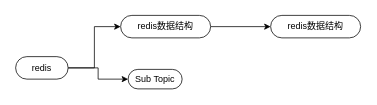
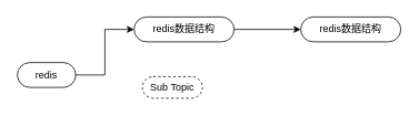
  <mxCell id="0" />
  <mxCell id="1" parent="0" />
  <mxCell id="2" value="" style="edgeStyle=orthogonalEdgeStyle;rounded=0;orthogonalLoop=1;jettySize=auto;html=1;entryX=0;entryY=0.5;entryDx=0;entryDy=0;" edge="1" parent="1" source="4" target="6"><mxGeometry relative="1" as="geometry" /></mxCell>
- <mxCell id="3" style="edgeStyle=orthogonalEdgeStyle;rounded=0;orthogonalLoop=1;jettySize=auto;html=1;exitX=1;exitY=0.5;exitDx=0;exitDy=0;entryX=0;entryY=0.5;entryDx=0;entryDy=0;" edge="1" parent="1" source="4" target="7"><mxGeometry relative="1" as="geometry" /></mxCell>
  <mxCell id="4" value="redis" style="whiteSpace=wrap;html=1;rounded=1;arcSize=50;align=center;verticalAlign=middle;strokeWidth=1;autosize=1;spacing=4;treeFolding=1;treeMoving=1;newEdgeStyle={&quot;edgeStyle&quot;:&quot;entityRelationEdgeStyle&quot;,&quot;startArrow&quot;:&quot;none&quot;,&quot;endArrow&quot;:&quot;none&quot;,&quot;segment&quot;:10,&quot;curved&quot;:1};" vertex="1" parent="1"><mxGeometry x="20" y="75" width="70" height="30" as="geometry" /></mxCell>
  <mxCell id="5" value="" style="edgeStyle=orthogonalEdgeStyle;rounded=0;orthogonalLoop=1;jettySize=auto;html=1;" edge="1" parent="1" source="6" target="8"><mxGeometry relative="1" as="geometry" /></mxCell>
  <mxCell id="6" value="redis数据结构" style="whiteSpace=wrap;html=1;rounded=1;arcSize=50;align=center;verticalAlign=middle;strokeWidth=1;autosize=1;spacing=4;treeFolding=1;treeMoving=1;newEdgeStyle={&quot;edgeStyle&quot;:&quot;entityRelationEdgeStyle&quot;,&quot;startArrow&quot;:&quot;none&quot;,&quot;endArrow&quot;:&quot;none&quot;,&quot;segment&quot;:10,&quot;curved&quot;:1};" vertex="1" parent="1"><mxGeometry x="160" y="20" width="120" height="30" as="geometry" /></mxCell>
- <mxCell id="7" value="Sub Topic" style="whiteSpace=wrap;html=1;rounded=1;arcSize=50;align=center;verticalAlign=middle;strokeWidth=1;autosize=1;spacing=4;treeFolding=1;treeMoving=1;newEdgeStyle={&quot;edgeStyle&quot;:&quot;entityRelationEdgeStyle&quot;,&quot;startArrow&quot;:&quot;none&quot;,&quot;endArrow&quot;:&quot;none&quot;,&quot;segment&quot;:10,&quot;curved&quot;:1};" vertex="1" parent="1"><mxGeometry x="170" y="92" width="72" height="26" as="geometry" /></mxCell>
+ <mxCell id="7" value="Sub Topic" style="whiteSpace=wrap;html=1;rounded=1;arcSize=50;align=center;verticalAlign=middle;strokeWidth=1;autosize=1;spacing=4;treeFolding=1;treeMoving=1;newEdgeStyle={&quot;edgeStyle&quot;:&quot;entityRelationEdgeStyle&quot;,&quot;startArrow&quot;:&quot;none&quot;,&quot;endArrow&quot;:&quot;none&quot;,&quot;segment&quot;:10,&quot;curved&quot;:1};dashed=1;" vertex="1" parent="1"><mxGeometry x="170" y="92" width="72" height="26" as="geometry" /></mxCell>
  <mxCell id="8" value="redis数据结构" style="whiteSpace=wrap;html=1;rounded=1;arcSize=50;align=center;verticalAlign=middle;strokeWidth=1;autosize=1;spacing=4;treeFolding=1;treeMoving=1;newEdgeStyle={&quot;edgeStyle&quot;:&quot;entityRelationEdgeStyle&quot;,&quot;startArrow&quot;:&quot;none&quot;,&quot;endArrow&quot;:&quot;none&quot;,&quot;segment&quot;:10,&quot;curved&quot;:1};" vertex="1" parent="1"><mxGeometry x="360" y="20" width="120" height="30" as="geometry" /></mxCell>
